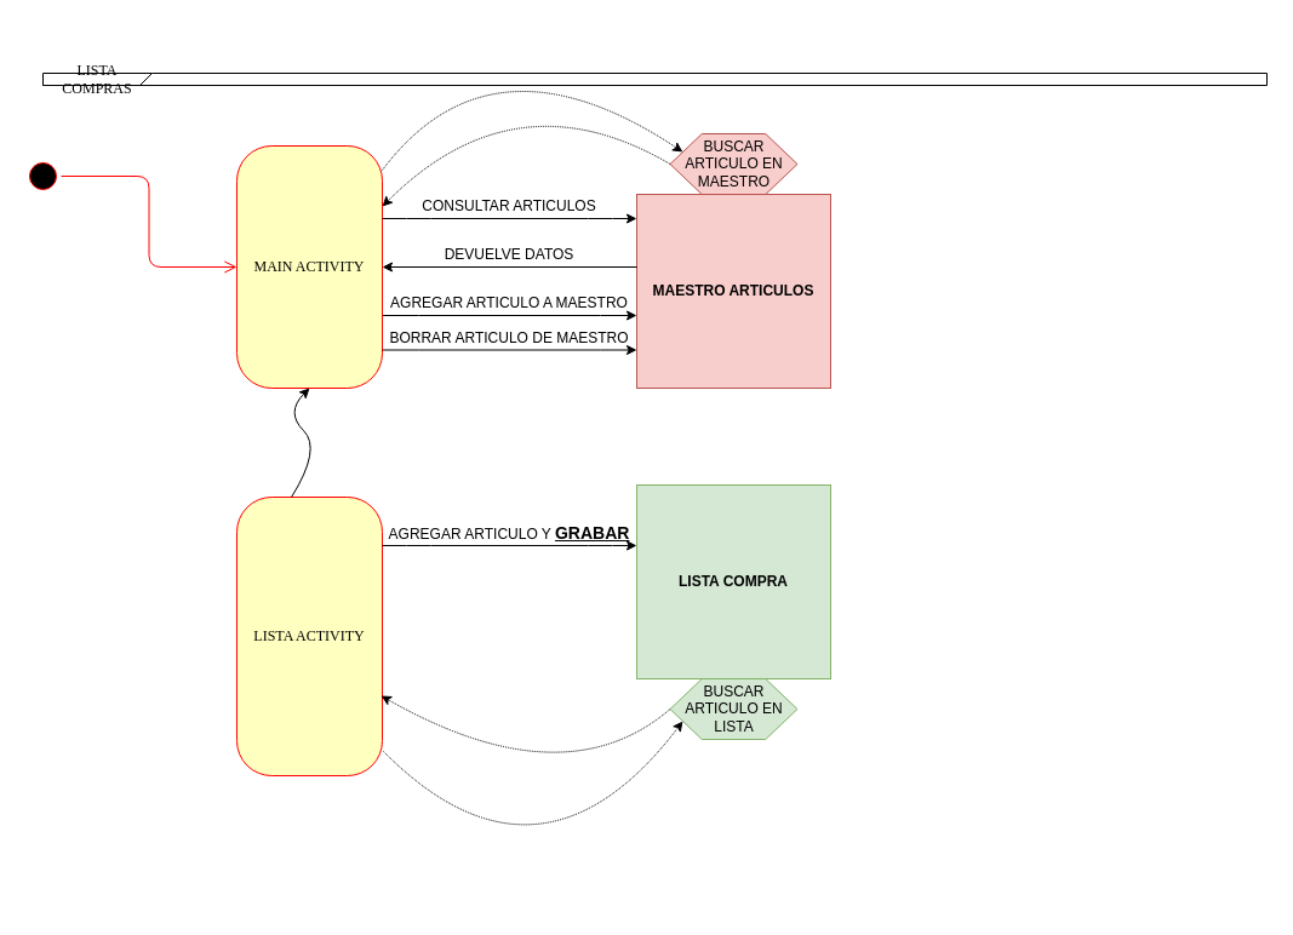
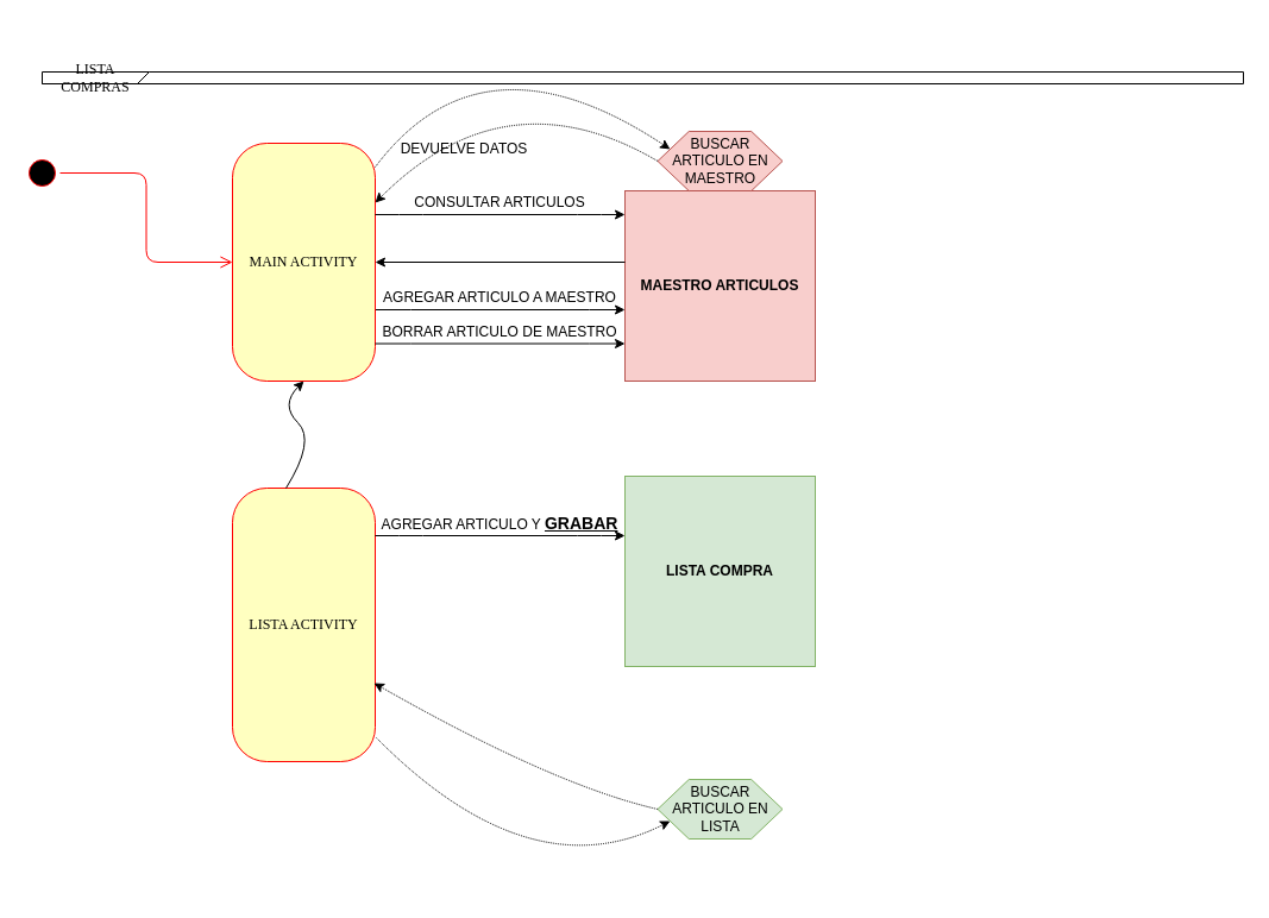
  <mxCell id="0" />
  <mxCell id="1" parent="0" />
  <mxCell id="2" value="LISTA COMPRAS" style="shape=umlFrame;whiteSpace=wrap;html=1;rounded=1;shadow=0;comic=0;labelBackgroundColor=none;strokeColor=#000000;strokeWidth=1;fillColor=#ffffff;fontFamily=Verdana;fontSize=12;fontColor=#000000;align=center;width=90;height=30;" parent="1" vertex="1"><mxGeometry x="35" y="60" width="1010" height="10" as="geometry" /></mxCell>
  <mxCell id="3" value="" style="ellipse;html=1;shape=startState;fillColor=#000000;strokeColor=#ff0000;rounded=1;shadow=0;comic=0;labelBackgroundColor=none;fontFamily=Verdana;fontSize=12;fontColor=#000000;align=center;direction=south;" parent="1" vertex="1"><mxGeometry x="20" y="130" width="30" height="30" as="geometry" /></mxCell>
  <mxCell id="4" style="edgeStyle=entityRelationEdgeStyle;rounded=0;orthogonalLoop=1;jettySize=auto;html=1;exitX=1;exitY=0.75;exitDx=0;exitDy=0;entryX=0;entryY=0.75;entryDx=0;entryDy=0;startArrow=none;startFill=0;" edge="1" parent="1"><mxGeometry relative="1" as="geometry"><mxPoint x="315" y="260" as="sourcePoint" /><mxPoint x="525" y="260" as="targetPoint" /></mxGeometry></mxCell>
  <mxCell id="5" value="MAIN ACTIVITY" style="rounded=1;whiteSpace=wrap;html=1;arcSize=24;fillColor=#ffffc0;strokeColor=#ff0000;shadow=0;comic=0;labelBackgroundColor=none;fontFamily=Verdana;fontSize=12;fontColor=#000000;align=center;" parent="1" vertex="1"><mxGeometry x="195" y="120" width="120" height="200" as="geometry" /></mxCell>
  <mxCell id="6" style="edgeStyle=orthogonalEdgeStyle;html=1;labelBackgroundColor=none;endArrow=open;endSize=8;strokeColor=#ff0000;fontFamily=Verdana;fontSize=12;align=left;" parent="1" source="3" target="5" edge="1"><mxGeometry relative="1" as="geometry" /></mxCell>
  <mxCell id="7" value="MAESTRO ARTICULOS" style="whiteSpace=wrap;html=1;aspect=fixed;fillColor=#f8cecc;strokeColor=#b85450;fontStyle=1" vertex="1" parent="1"><mxGeometry x="525" y="160" width="160" height="160" as="geometry" /></mxCell>
  <mxCell id="8" value="" style="endArrow=classic;startArrow=none;html=1;entryX=0;entryY=0.25;entryDx=0;entryDy=0;exitX=1;exitY=0.25;exitDx=0;exitDy=0;edgeStyle=entityRelationEdgeStyle;startFill=0;" edge="1" parent="1"><mxGeometry width="50" height="50" relative="1" as="geometry"><mxPoint x="315" y="180" as="sourcePoint" /><mxPoint x="525" y="180" as="targetPoint" /></mxGeometry></mxCell>
  <mxCell id="9" value="CONSULTAR ARTICULOS" style="text;html=1;strokeColor=none;fillColor=none;align=center;verticalAlign=middle;whiteSpace=wrap;rounded=0;" vertex="1" parent="1"><mxGeometry x="325" y="160" width="190" height="20" as="geometry" /></mxCell>
  <mxCell id="10" value="" style="endArrow=classic;html=1;entryX=1;entryY=0.5;entryDx=0;entryDy=0;" edge="1" parent="1"><mxGeometry width="50" height="50" relative="1" as="geometry"><mxPoint x="525" y="220" as="sourcePoint" /><mxPoint x="315" y="220" as="targetPoint" /></mxGeometry></mxCell>
- <mxCell id="11" value="DEVUELVE DATOS" style="text;html=1;strokeColor=none;fillColor=none;align=center;verticalAlign=middle;whiteSpace=wrap;rounded=0;" vertex="1" parent="1"><mxGeometry x="360" y="200" width="120" height="20" as="geometry" /></mxCell>
+ <mxCell id="11" value="DEVUELVE DATOS" style="text;html=1;strokeColor=none;fillColor=none;align=center;verticalAlign=middle;whiteSpace=wrap;rounded=0;" vertex="1" parent="1"><mxGeometry x="330" y="115" width="120" height="20" as="geometry" /></mxCell>
  <mxCell id="12" value="AGREGAR ARTICULO A MAESTRO" style="text;html=1;strokeColor=none;fillColor=none;align=center;verticalAlign=middle;whiteSpace=wrap;rounded=0;" vertex="1" parent="1"><mxGeometry x="315" y="240" width="210" height="20" as="geometry" /></mxCell>
  <mxCell id="13" value="LISTA ACTIVITY" style="rounded=1;whiteSpace=wrap;html=1;arcSize=24;fillColor=#ffffc0;strokeColor=#ff0000;shadow=0;comic=0;labelBackgroundColor=none;fontFamily=Verdana;fontSize=12;fontColor=#000000;align=center;" vertex="1" parent="1"><mxGeometry x="195" y="410" width="120" height="230" as="geometry" /></mxCell>
  <mxCell id="14" value="" style="curved=1;endArrow=classic;html=1;strokeColor=#000000;exitX=0.75;exitY=1;exitDx=0;exitDy=0;entryX=0.625;entryY=0;entryDx=0;entryDy=0;entryPerimeter=0;" edge="1" parent="1"><mxGeometry width="50" height="50" relative="1" as="geometry"><mxPoint x="240" y="410" as="sourcePoint" /><mxPoint x="255" y="320" as="targetPoint" /><Array as="points"><mxPoint x="265" y="370" /><mxPoint x="235" y="340" /></Array></mxGeometry></mxCell>
  <mxCell id="15" value="LISTA COMPRA" style="whiteSpace=wrap;html=1;aspect=fixed;fillColor=#d5e8d4;strokeColor=#82b366;fontStyle=1" vertex="1" parent="1"><mxGeometry x="525" y="400" width="160" height="160" as="geometry" /></mxCell>
  <mxCell id="16" value="" style="endArrow=classic;startArrow=none;html=1;entryX=0;entryY=0.25;entryDx=0;entryDy=0;exitX=1;exitY=0.25;exitDx=0;exitDy=0;edgeStyle=entityRelationEdgeStyle;startFill=0;" edge="1" parent="1"><mxGeometry width="50" height="50" relative="1" as="geometry"><mxPoint x="315" y="450" as="sourcePoint" /><mxPoint x="525" y="450" as="targetPoint" /></mxGeometry></mxCell>
  <mxCell id="17" value="AGREGAR ARTICULO Y &lt;font style=&quot;font-size: 14px&quot;&gt;&lt;u&gt;&lt;b&gt;GRABAR&lt;/b&gt;&lt;/u&gt;&lt;/font&gt;" style="text;html=1;strokeColor=none;fillColor=none;align=center;verticalAlign=middle;whiteSpace=wrap;rounded=0;" vertex="1" parent="1"><mxGeometry x="315" y="430" width="210" height="20" as="geometry" /></mxCell>
  <mxCell id="18" value="BUSCAR ARTICULO EN MAESTRO" style="shape=hexagon;perimeter=hexagonPerimeter2;whiteSpace=wrap;html=1;fillColor=#f8cecc;strokeColor=#b85450;" vertex="1" parent="1"><mxGeometry x="552.5" y="110" width="105" height="50" as="geometry" /></mxCell>
  <mxCell id="19" value="" style="curved=1;endArrow=classic;html=1;dashed=1;dashPattern=1 1;strokeColor=#000000;strokeWidth=1;entryX=0;entryY=0.25;entryDx=0;entryDy=0;" edge="1" parent="1" source="5" target="18"><mxGeometry width="50" height="50" relative="1" as="geometry"><mxPoint x="35" y="710" as="sourcePoint" /><mxPoint x="85" y="660" as="targetPoint" /><Array as="points"><mxPoint x="405" y="20" /></Array></mxGeometry></mxCell>
  <mxCell id="20" value="" style="curved=1;endArrow=classic;html=1;dashed=1;dashPattern=1 1;strokeColor=#000000;strokeWidth=1;exitX=0;exitY=0.5;exitDx=0;exitDy=0;entryX=1;entryY=0.25;entryDx=0;entryDy=0;" edge="1" parent="1" source="18" target="5"><mxGeometry width="50" height="50" relative="1" as="geometry"><mxPoint x="788" y="274" as="sourcePoint" /><mxPoint x="336" y="220" as="targetPoint" /><Array as="points"><mxPoint x="425" y="60" /></Array></mxGeometry></mxCell>
- <mxCell id="21" value="BUSCAR ARTICULO EN LISTA" style="shape=hexagon;perimeter=hexagonPerimeter2;whiteSpace=wrap;html=1;fillColor=#d5e8d4;strokeColor=#82b366;" vertex="1" parent="1"><mxGeometry x="552.5" y="560" width="105" height="50" as="geometry" /></mxCell>
+ <mxCell id="21" value="BUSCAR ARTICULO EN LISTA" style="shape=hexagon;perimeter=hexagonPerimeter2;whiteSpace=wrap;html=1;fillColor=#d5e8d4;strokeColor=#82b366;" vertex="1" parent="1"><mxGeometry x="552.5" y="655" width="105" height="50" as="geometry" /></mxCell>
  <mxCell id="22" value="" style="curved=1;endArrow=classic;html=1;dashed=1;dashPattern=1 1;strokeColor=#000000;strokeWidth=1;entryX=0;entryY=0.75;entryDx=0;entryDy=0;exitX=1.008;exitY=0.913;exitDx=0;exitDy=0;exitPerimeter=0;" edge="1" parent="1" target="21" source="13"><mxGeometry width="50" height="50" relative="1" as="geometry"><mxPoint x="315" y="590" as="sourcePoint" /><mxPoint x="85" y="1110" as="targetPoint" /><Array as="points"><mxPoint x="445" y="750" /></Array></mxGeometry></mxCell>
  <mxCell id="23" value="" style="curved=1;endArrow=classic;html=1;dashed=1;dashPattern=1 1;strokeColor=#000000;strokeWidth=1;exitX=0;exitY=0.5;exitDx=0;exitDy=0;entryX=0.992;entryY=0.713;entryDx=0;entryDy=0;entryPerimeter=0;" edge="1" parent="1" source="21" target="13"><mxGeometry width="50" height="50" relative="1" as="geometry"><mxPoint x="788" y="724" as="sourcePoint" /><mxPoint x="315" y="620" as="targetPoint" /><Array as="points"><mxPoint x="465" y="660" /></Array></mxGeometry></mxCell>
  <mxCell id="24" style="edgeStyle=entityRelationEdgeStyle;rounded=0;orthogonalLoop=1;jettySize=auto;html=1;exitX=1;exitY=0.75;exitDx=0;exitDy=0;entryX=0;entryY=0.75;entryDx=0;entryDy=0;startArrow=none;startFill=0;" edge="1" parent="1"><mxGeometry relative="1" as="geometry"><mxPoint x="315" y="288.5" as="sourcePoint" /><mxPoint x="525" y="288.5" as="targetPoint" /></mxGeometry></mxCell>
  <mxCell id="25" value="BORRAR ARTICULO DE MAESTRO" style="text;html=1;strokeColor=none;fillColor=none;align=center;verticalAlign=middle;whiteSpace=wrap;rounded=0;" vertex="1" parent="1"><mxGeometry x="315" y="268.5" width="210" height="20" as="geometry" /></mxCell>
